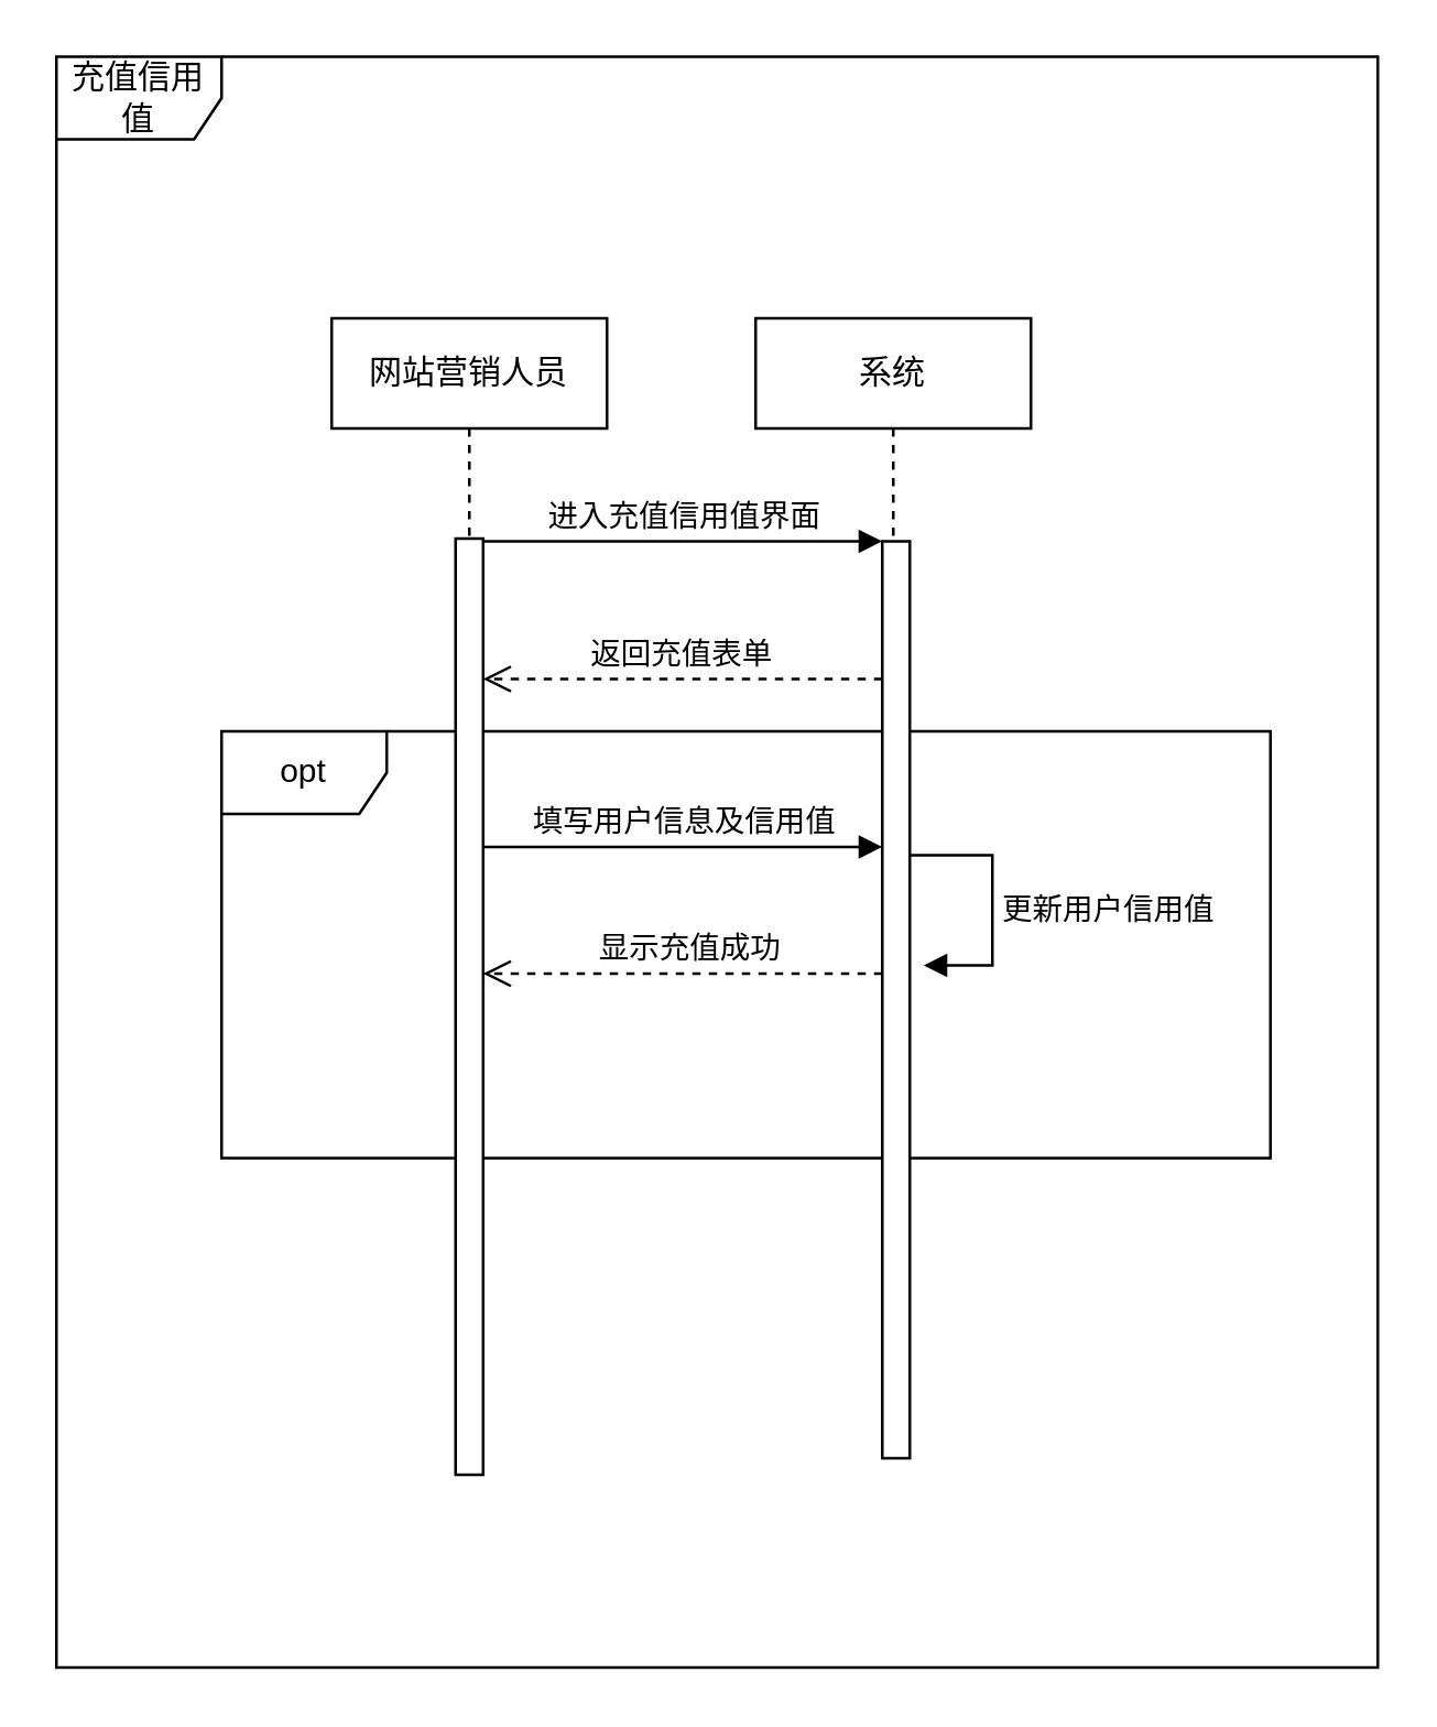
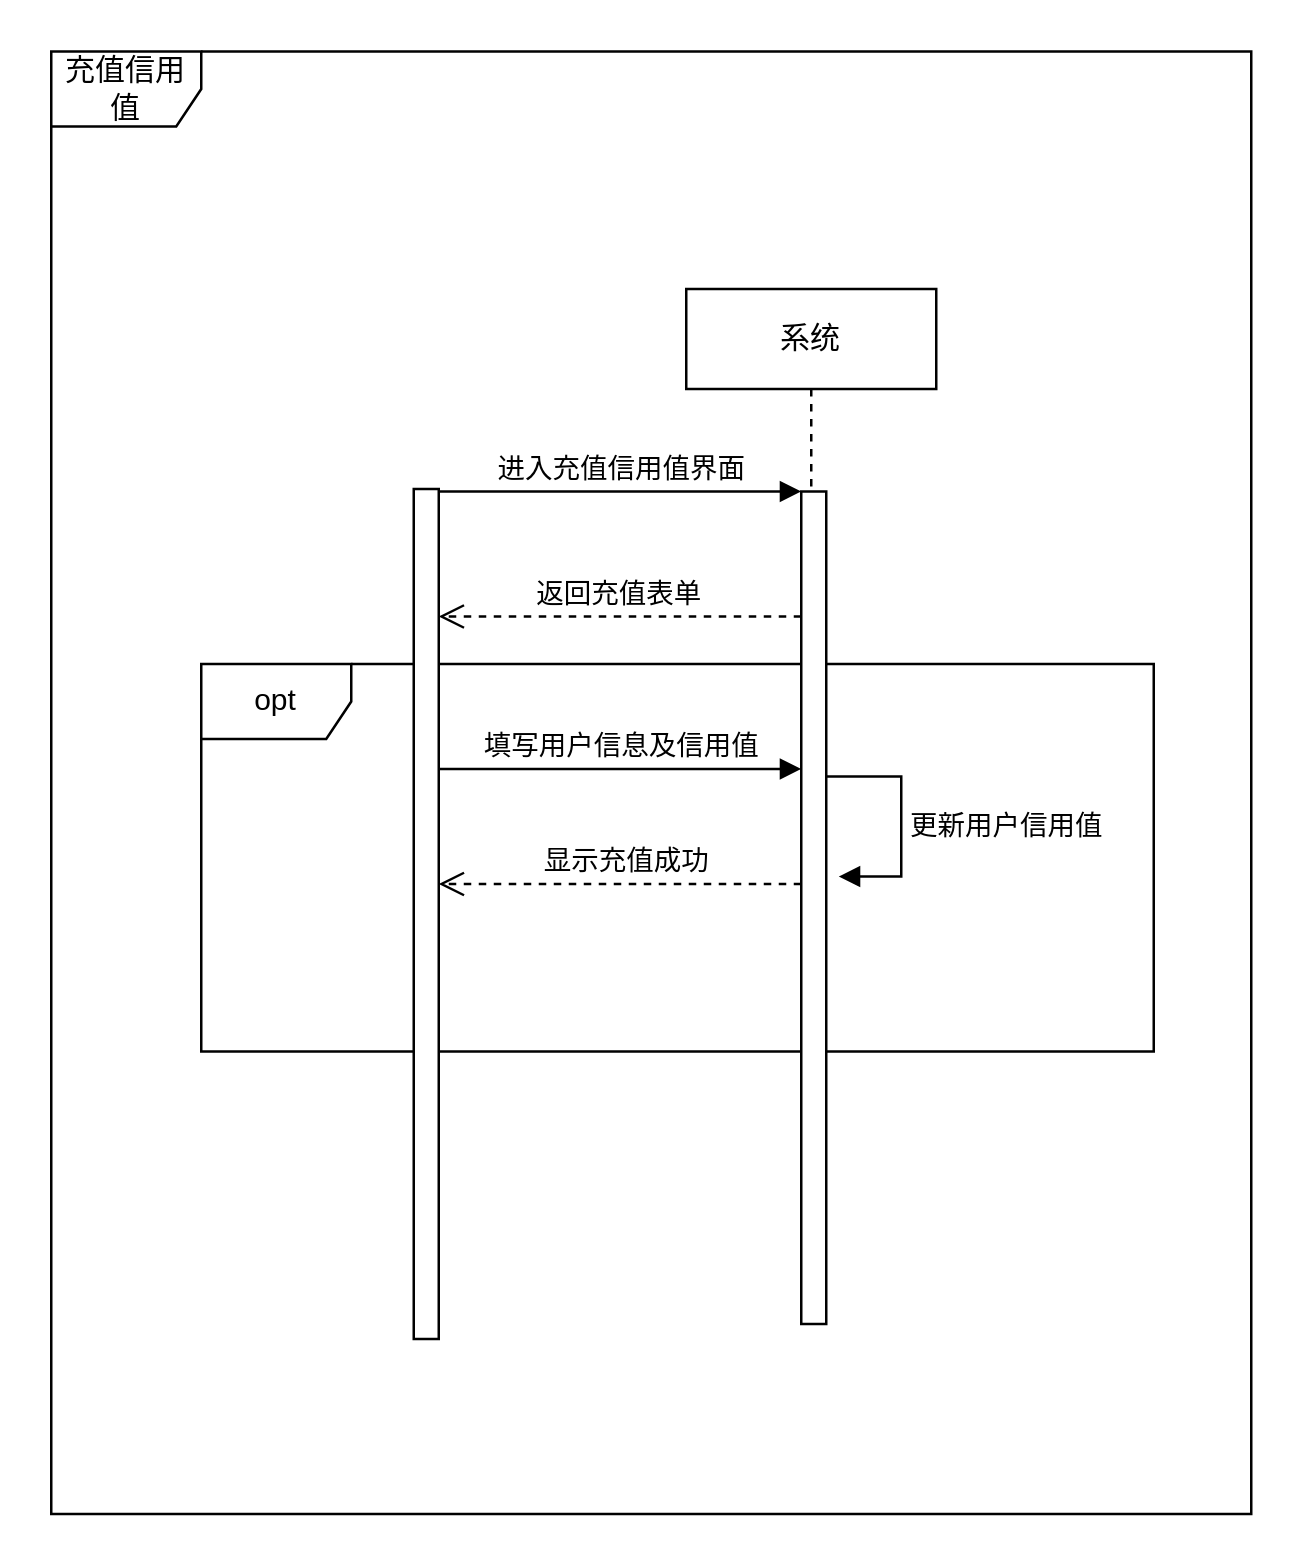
  <mxCell id="0" />
  <mxCell id="1" parent="0" />
  <mxCell id="2" value="充值信用值" style="shape=umlFrame;whiteSpace=wrap;html=1;" parent="1" vertex="1"><mxGeometry x="20" y="20" width="480" height="585" as="geometry" /></mxCell>
  <mxCell id="3" value="opt" style="shape=umlFrame;whiteSpace=wrap;html=1;" parent="1" vertex="1"><mxGeometry x="80" y="265" width="381" height="155" as="geometry" /></mxCell>
- <mxCell id="4" value="网站营销人员" style="shape=umlLifeline;perimeter=lifelinePerimeter;whiteSpace=wrap;html=1;container=1;collapsible=0;recursiveResize=0;outlineConnect=0;" parent="1" vertex="1"><mxGeometry x="120" y="115" width="100" height="80" as="geometry" /></mxCell>
  <mxCell id="5" value="系统" style="shape=umlLifeline;perimeter=lifelinePerimeter;whiteSpace=wrap;html=1;container=1;collapsible=0;recursiveResize=0;outlineConnect=0;" parent="1" vertex="1"><mxGeometry x="274" y="115" width="100" height="90" as="geometry" /></mxCell>
  <mxCell id="6" value="" style="html=1;points=[];perimeter=orthogonalPerimeter;" parent="1" vertex="1"><mxGeometry x="165" y="195" width="10" height="340" as="geometry" /></mxCell>
  <mxCell id="7" value="" style="html=1;points=[];perimeter=orthogonalPerimeter;" parent="1" vertex="1"><mxGeometry x="320" y="196" width="10" height="333" as="geometry" /></mxCell>
  <mxCell id="8" value="进入充值信用值界面" style="html=1;verticalAlign=bottom;endArrow=block;entryX=0;entryY=0;" parent="1" source="6" target="7" edge="1"><mxGeometry relative="1" as="geometry"><mxPoint x="250" y="205" as="sourcePoint" /></mxGeometry></mxCell>
  <mxCell id="9" value="返回充值表单" style="html=1;verticalAlign=bottom;endArrow=open;dashed=1;endSize=8;" parent="1" source="7" target="6" edge="1"><mxGeometry relative="1" as="geometry"><mxPoint x="174" y="285" as="targetPoint" /><Array as="points"><mxPoint x="250" y="246" /></Array></mxGeometry></mxCell>
  <mxCell id="10" value="填写用户信息及信用值" style="html=1;verticalAlign=bottom;endArrow=block;" parent="1" source="6" target="7" edge="1"><mxGeometry relative="1" as="geometry"><mxPoint x="175" y="285" as="sourcePoint" /><mxPoint x="245" y="285" as="targetPoint" /><Array as="points"><mxPoint x="246" y="307" /></Array></mxGeometry></mxCell>
  <mxCell id="11" value="显示充值成功" style="html=1;verticalAlign=bottom;endArrow=open;dashed=1;endSize=8;" parent="1" source="7" target="6" edge="1"><mxGeometry x="-0.035" relative="1" as="geometry"><mxPoint x="178" y="311" as="targetPoint" /><mxPoint x="245" y="325" as="sourcePoint" /><mxPoint as="offset" /><Array as="points"><mxPoint x="252" y="353" /></Array></mxGeometry></mxCell>
  <mxCell id="12" value="更新用户信用值" style="edgeStyle=orthogonalEdgeStyle;html=1;align=left;spacingLeft=2;endArrow=block;rounded=0;entryX=1;entryY=0;" parent="1" edge="1"><mxGeometry x="0.053" relative="1" as="geometry"><mxPoint x="330" y="310" as="sourcePoint" /><Array as="points"><mxPoint x="330" y="310" /><mxPoint x="360" y="310" /><mxPoint x="360" y="350" /></Array><mxPoint x="335" y="350" as="targetPoint" /><mxPoint as="offset" /></mxGeometry></mxCell>
